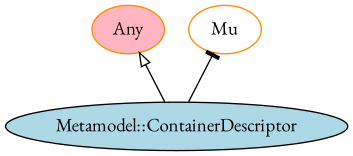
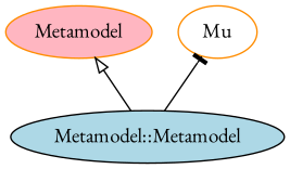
  digraph {
    bgcolor="#FFFFFF"
    fontname="EB Garamond"
    rankdir=BT
    splines=polyline
    node [color=darkorange fontcolor="#000000" fontname="EB Garamond" style=filled]
    edge [color="#000000" fontname="EB Garamond"]
-   "Metamodel::ContainerDescriptor" [color=black fillcolor=lightblue]
-   Any [fillcolor=lightpink]
+   "Metamodel::ContainerDescriptor" [color=black fillcolor=lightblue label="Metamodel::Metamodel"]
+   Any [fillcolor=lightpink label=Metamodel]
    Mu [fillcolor=white]
    "Metamodel::ContainerDescriptor" -> Any [arrowhead=onormal]
    "Metamodel::ContainerDescriptor" -> Mu [arrowhead=tee]
  }
